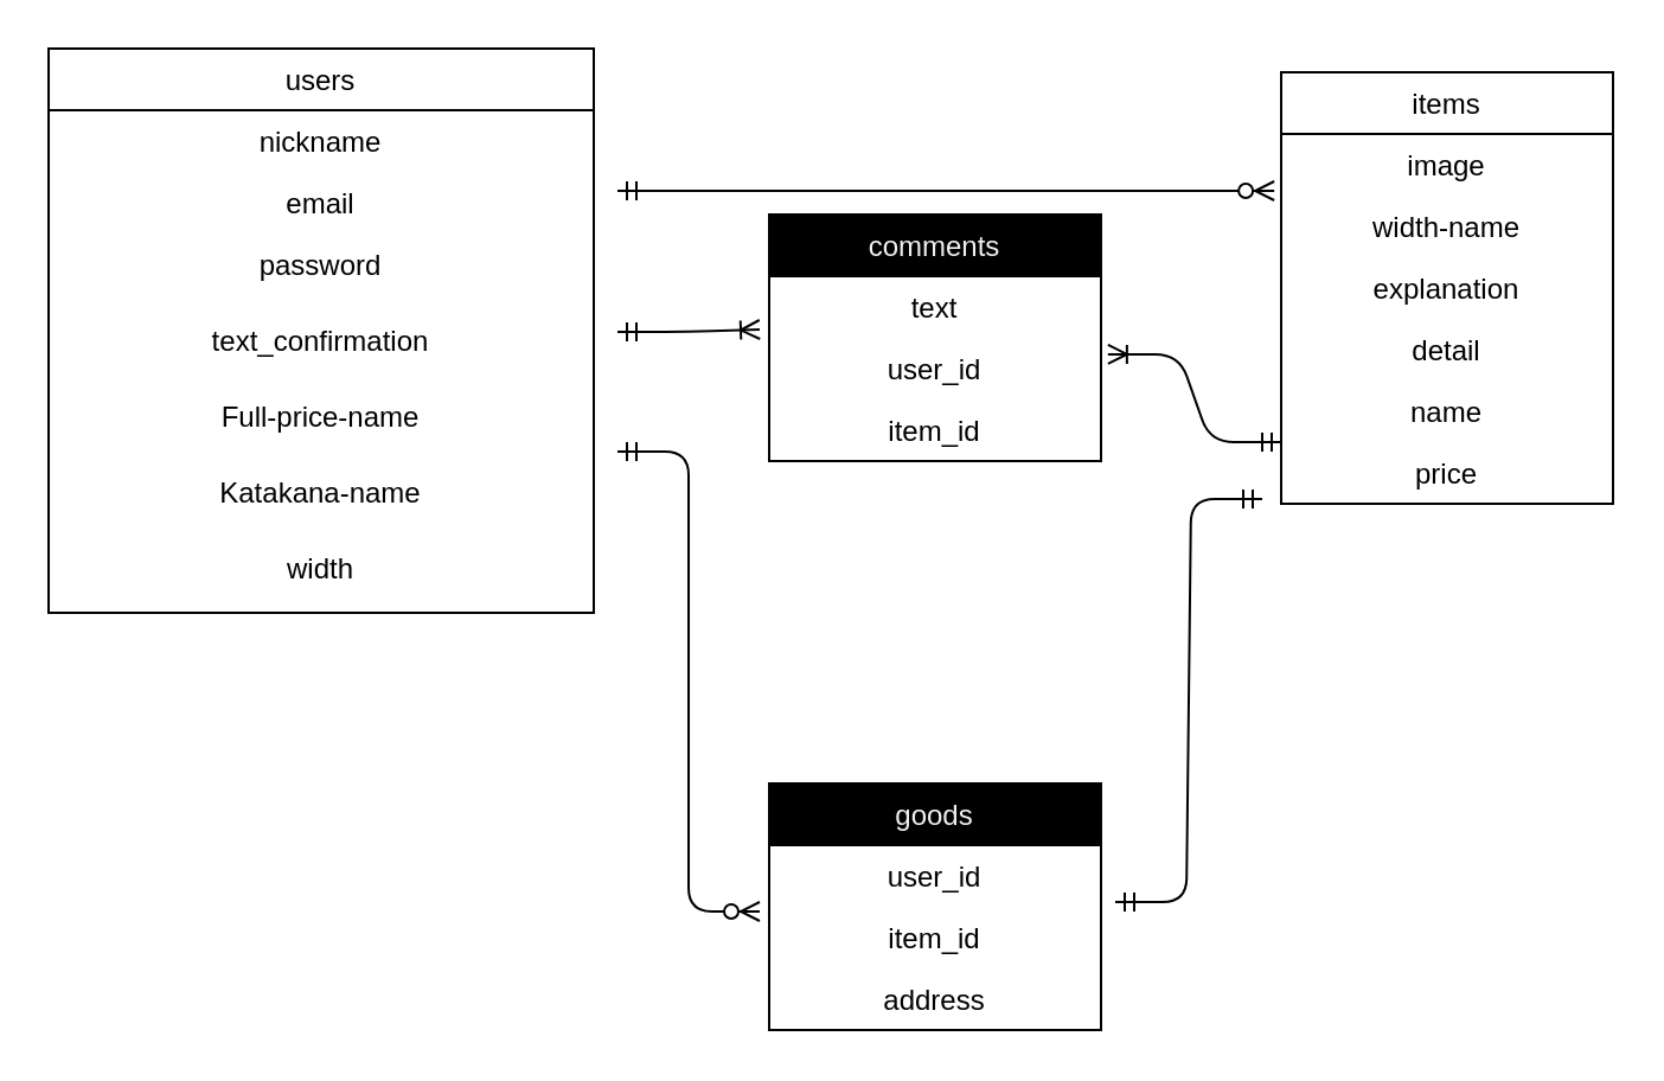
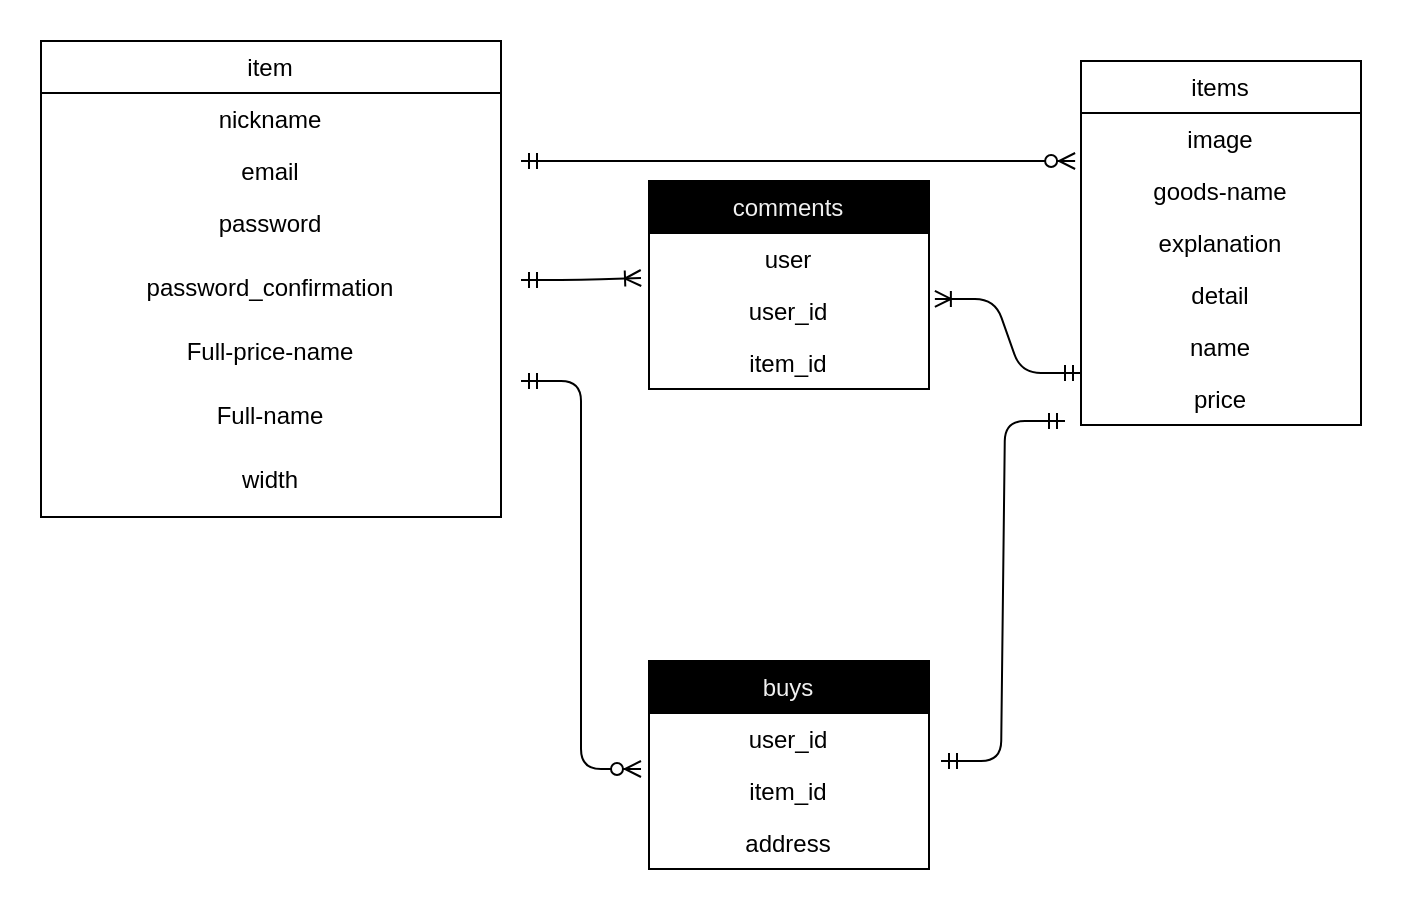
  <mxCell id="0" />
  <mxCell id="1" parent="0" />
- <mxCell id="2" value="users" style="swimlane;fontStyle=0;childLayout=stackLayout;horizontal=1;startSize=26;horizontalStack=0;resizeParent=1;resizeParentMax=0;resizeLast=0;collapsible=1;marginBottom=0;" vertex="1" parent="1"><mxGeometry x="20" y="20" width="230" height="238" as="geometry"><mxRectangle x="40" y="50" width="50" height="26" as="alternateBounds" /></mxGeometry></mxCell>
+ <mxCell id="2" value="item" style="swimlane;fontStyle=0;childLayout=stackLayout;horizontal=1;startSize=26;horizontalStack=0;resizeParent=1;resizeParentMax=0;resizeLast=0;collapsible=1;marginBottom=0;" vertex="1" parent="1"><mxGeometry x="20" y="20" width="230" height="238" as="geometry"><mxRectangle x="40" y="50" width="50" height="26" as="alternateBounds" /></mxGeometry></mxCell>
  <mxCell id="3" value="nickname" style="text;strokeColor=none;fillColor=none;align=center;verticalAlign=top;spacingLeft=4;spacingRight=4;overflow=hidden;rotatable=0;points=[[0,0.5],[1,0.5]];portConstraint=eastwest;" vertex="1" parent="2"><mxGeometry y="26" width="230" height="26" as="geometry" /></mxCell>
  <mxCell id="4" value="email" style="text;strokeColor=none;fillColor=none;align=center;verticalAlign=top;spacingLeft=4;spacingRight=4;overflow=hidden;rotatable=0;points=[[0,0.5],[1,0.5]];portConstraint=eastwest;" vertex="1" parent="2"><mxGeometry y="52" width="230" height="26" as="geometry" /></mxCell>
  <mxCell id="5" value="password" style="text;strokeColor=none;fillColor=none;align=center;verticalAlign=top;spacingLeft=4;spacingRight=4;overflow=hidden;rotatable=0;points=[[0,0.5],[1,0.5]];portConstraint=eastwest;" vertex="1" parent="2"><mxGeometry y="78" width="230" height="32" as="geometry" /></mxCell>
- <mxCell id="6" value="text_confirmation" style="text;strokeColor=none;fillColor=none;align=center;verticalAlign=top;spacingLeft=4;spacingRight=4;overflow=hidden;rotatable=0;points=[[0,0.5],[1,0.5]];portConstraint=eastwest;" vertex="1" parent="2"><mxGeometry y="110" width="230" height="32" as="geometry" /></mxCell>
+ <mxCell id="6" value="password_confirmation" style="text;strokeColor=none;fillColor=none;align=center;verticalAlign=top;spacingLeft=4;spacingRight=4;overflow=hidden;rotatable=0;points=[[0,0.5],[1,0.5]];portConstraint=eastwest;" vertex="1" parent="2"><mxGeometry y="110" width="230" height="32" as="geometry" /></mxCell>
  <mxCell id="7" value="Full-price-name" style="text;strokeColor=none;fillColor=none;align=center;verticalAlign=top;spacingLeft=4;spacingRight=4;overflow=hidden;rotatable=0;points=[[0,0.5],[1,0.5]];portConstraint=eastwest;" vertex="1" parent="2"><mxGeometry y="142" width="230" height="32" as="geometry" /></mxCell>
- <mxCell id="8" value="Katakana-name" style="text;strokeColor=none;fillColor=none;align=center;verticalAlign=top;spacingLeft=4;spacingRight=4;overflow=hidden;rotatable=0;points=[[0,0.5],[1,0.5]];portConstraint=eastwest;" vertex="1" parent="2"><mxGeometry y="174" width="230" height="32" as="geometry" /></mxCell>
+ <mxCell id="8" value="Full-name" style="text;strokeColor=none;fillColor=none;align=center;verticalAlign=top;spacingLeft=4;spacingRight=4;overflow=hidden;rotatable=0;points=[[0,0.5],[1,0.5]];portConstraint=eastwest;" vertex="1" parent="2"><mxGeometry y="174" width="230" height="32" as="geometry" /></mxCell>
  <mxCell id="9" value="width" style="text;strokeColor=none;fillColor=none;align=center;verticalAlign=top;spacingLeft=4;spacingRight=4;overflow=hidden;rotatable=0;points=[[0,0.5],[1,0.5]];portConstraint=eastwest;" vertex="1" parent="2"><mxGeometry y="206" width="230" height="32" as="geometry" /></mxCell>
  <mxCell id="10" value="items" style="swimlane;fontStyle=0;childLayout=stackLayout;horizontal=1;startSize=26;horizontalStack=0;resizeParent=1;resizeParentMax=0;resizeLast=0;collapsible=1;marginBottom=0;labelBackgroundColor=none;align=center;" vertex="1" parent="1"><mxGeometry x="540" y="30" width="140" height="182" as="geometry" /></mxCell>
  <mxCell id="11" value="image" style="text;strokeColor=none;fillColor=none;align=center;verticalAlign=top;spacingLeft=4;spacingRight=4;overflow=hidden;rotatable=0;points=[[0,0.5],[1,0.5]];portConstraint=eastwest;" vertex="1" parent="10"><mxGeometry y="26" width="140" height="26" as="geometry" /></mxCell>
- <mxCell id="12" value="width-name" style="text;strokeColor=none;fillColor=none;align=center;verticalAlign=top;spacingLeft=4;spacingRight=4;overflow=hidden;rotatable=0;points=[[0,0.5],[1,0.5]];portConstraint=eastwest;" vertex="1" parent="10"><mxGeometry y="52" width="140" height="26" as="geometry" /></mxCell>
+ <mxCell id="12" value="goods-name" style="text;strokeColor=none;fillColor=none;align=center;verticalAlign=top;spacingLeft=4;spacingRight=4;overflow=hidden;rotatable=0;points=[[0,0.5],[1,0.5]];portConstraint=eastwest;" vertex="1" parent="10"><mxGeometry y="52" width="140" height="26" as="geometry" /></mxCell>
  <mxCell id="13" value="explanation" style="text;strokeColor=none;fillColor=none;align=center;verticalAlign=top;spacingLeft=4;spacingRight=4;overflow=hidden;rotatable=0;points=[[0,0.5],[1,0.5]];portConstraint=eastwest;" vertex="1" parent="10"><mxGeometry y="78" width="140" height="26" as="geometry" /></mxCell>
  <mxCell id="14" value="detail" style="text;strokeColor=none;fillColor=none;align=center;verticalAlign=top;spacingLeft=4;spacingRight=4;overflow=hidden;rotatable=0;points=[[0,0.5],[1,0.5]];portConstraint=eastwest;" vertex="1" parent="10"><mxGeometry y="104" width="140" height="26" as="geometry" /></mxCell>
  <mxCell id="15" value="name" style="text;strokeColor=none;fillColor=none;align=center;verticalAlign=top;spacingLeft=4;spacingRight=4;overflow=hidden;rotatable=0;points=[[0,0.5],[1,0.5]];portConstraint=eastwest;" vertex="1" parent="10"><mxGeometry y="130" width="140" height="26" as="geometry" /></mxCell>
  <mxCell id="16" value="price" style="text;strokeColor=none;fillColor=none;align=center;verticalAlign=top;spacingLeft=4;spacingRight=4;overflow=hidden;rotatable=0;points=[[0,0.5],[1,0.5]];portConstraint=eastwest;" vertex="1" parent="10"><mxGeometry y="156" width="140" height="26" as="geometry" /></mxCell>
  <mxCell id="17" value="comments" style="swimlane;fontStyle=0;childLayout=stackLayout;horizontal=1;startSize=26;horizontalStack=0;resizeParent=1;resizeParentMax=0;resizeLast=0;collapsible=1;marginBottom=0;labelBackgroundColor=none;fontColor=#F0F0F0;fillColor=#000000;align=center;" vertex="1" parent="1"><mxGeometry x="324" y="90" width="140" height="104" as="geometry" /></mxCell>
- <mxCell id="18" value="text" style="text;strokeColor=none;fillColor=none;align=center;verticalAlign=top;spacingLeft=4;spacingRight=4;overflow=hidden;rotatable=0;points=[[0,0.5],[1,0.5]];portConstraint=eastwest;" vertex="1" parent="17"><mxGeometry y="26" width="140" height="26" as="geometry" /></mxCell>
+ <mxCell id="18" value="user" style="text;strokeColor=none;fillColor=none;align=center;verticalAlign=top;spacingLeft=4;spacingRight=4;overflow=hidden;rotatable=0;points=[[0,0.5],[1,0.5]];portConstraint=eastwest;" vertex="1" parent="17"><mxGeometry y="26" width="140" height="26" as="geometry" /></mxCell>
  <mxCell id="19" value="user_id" style="text;strokeColor=none;fillColor=none;align=center;verticalAlign=top;spacingLeft=4;spacingRight=4;overflow=hidden;rotatable=0;points=[[0,0.5],[1,0.5]];portConstraint=eastwest;" vertex="1" parent="17"><mxGeometry y="52" width="140" height="26" as="geometry" /></mxCell>
  <mxCell id="20" value="item_id" style="text;strokeColor=none;fillColor=none;align=center;verticalAlign=top;spacingLeft=4;spacingRight=4;overflow=hidden;rotatable=0;points=[[0,0.5],[1,0.5]];portConstraint=eastwest;" vertex="1" parent="17"><mxGeometry y="78" width="140" height="26" as="geometry" /></mxCell>
- <mxCell id="21" value="goods" style="swimlane;fontStyle=0;childLayout=stackLayout;horizontal=1;startSize=26;horizontalStack=0;resizeParent=1;resizeParentMax=0;resizeLast=0;collapsible=1;marginBottom=0;labelBackgroundColor=none;fontColor=#F0F0F0;fillColor=#000000;align=center;" vertex="1" parent="1"><mxGeometry x="324" y="330" width="140" height="104" as="geometry" /></mxCell>
+ <mxCell id="21" value="buys" style="swimlane;fontStyle=0;childLayout=stackLayout;horizontal=1;startSize=26;horizontalStack=0;resizeParent=1;resizeParentMax=0;resizeLast=0;collapsible=1;marginBottom=0;labelBackgroundColor=none;fontColor=#F0F0F0;fillColor=#000000;align=center;" vertex="1" parent="1"><mxGeometry x="324" y="330" width="140" height="104" as="geometry" /></mxCell>
  <mxCell id="22" value="user_id" style="text;strokeColor=none;fillColor=none;align=center;verticalAlign=top;spacingLeft=4;spacingRight=4;overflow=hidden;rotatable=0;points=[[0,0.5],[1,0.5]];portConstraint=eastwest;" vertex="1" parent="21"><mxGeometry y="26" width="140" height="26" as="geometry" /></mxCell>
  <mxCell id="23" value="item_id" style="text;strokeColor=none;fillColor=none;align=center;verticalAlign=top;spacingLeft=4;spacingRight=4;overflow=hidden;rotatable=0;points=[[0,0.5],[1,0.5]];portConstraint=eastwest;" vertex="1" parent="21"><mxGeometry y="52" width="140" height="26" as="geometry" /></mxCell>
  <mxCell id="24" value="address&#10;" style="text;strokeColor=none;fillColor=none;align=center;verticalAlign=top;spacingLeft=4;spacingRight=4;overflow=hidden;rotatable=0;points=[[0,0.5],[1,0.5]];portConstraint=eastwest;" vertex="1" parent="21"><mxGeometry y="78" width="140" height="26" as="geometry" /></mxCell>
  <mxCell id="25" value="" style="edgeStyle=entityRelationEdgeStyle;fontSize=12;html=1;endArrow=ERzeroToMany;startArrow=ERmandOne;fontColor=#F0F0F0;" edge="1" parent="1"><mxGeometry width="100" height="100" relative="1" as="geometry"><mxPoint x="260" y="190" as="sourcePoint" /><mxPoint x="320" y="384" as="targetPoint" /></mxGeometry></mxCell>
  <mxCell id="26" value="" style="edgeStyle=entityRelationEdgeStyle;fontSize=12;html=1;endArrow=ERoneToMany;startArrow=ERmandOne;fontColor=#F0F0F0;" edge="1" parent="1"><mxGeometry width="100" height="100" relative="1" as="geometry"><mxPoint x="260" y="139.5" as="sourcePoint" /><mxPoint x="320" y="138.5" as="targetPoint" /></mxGeometry></mxCell>
  <mxCell id="27" value="" style="edgeStyle=entityRelationEdgeStyle;fontSize=12;html=1;endArrow=ERoneToMany;startArrow=ERmandOne;fontColor=#F0F0F0;exitX=0;exitY=1;exitDx=0;exitDy=0;exitPerimeter=0;entryX=1.021;entryY=0.269;entryDx=0;entryDy=0;entryPerimeter=0;" edge="1" parent="1" source="15" target="19"><mxGeometry width="100" height="100" relative="1" as="geometry"><mxPoint x="540" y="147" as="sourcePoint" /><mxPoint x="480" y="160" as="targetPoint" /></mxGeometry></mxCell>
  <mxCell id="28" value="" style="edgeStyle=entityRelationEdgeStyle;fontSize=12;html=1;endArrow=ERzeroToMany;startArrow=ERmandOne;fontColor=#F0F0F0;entryX=-0.021;entryY=0.923;entryDx=0;entryDy=0;entryPerimeter=0;" edge="1" parent="1" target="11"><mxGeometry width="100" height="100" relative="1" as="geometry"><mxPoint x="260" y="80" as="sourcePoint" /><mxPoint x="340" y="30" as="targetPoint" /></mxGeometry></mxCell>
  <mxCell id="29" value="" style="edgeStyle=entityRelationEdgeStyle;fontSize=12;html=1;endArrow=ERmandOne;startArrow=ERmandOne;fontColor=#F0F0F0;" edge="1" parent="1"><mxGeometry width="100" height="100" relative="1" as="geometry"><mxPoint x="470" y="380" as="sourcePoint" /><mxPoint x="532" y="210" as="targetPoint" /></mxGeometry></mxCell>
